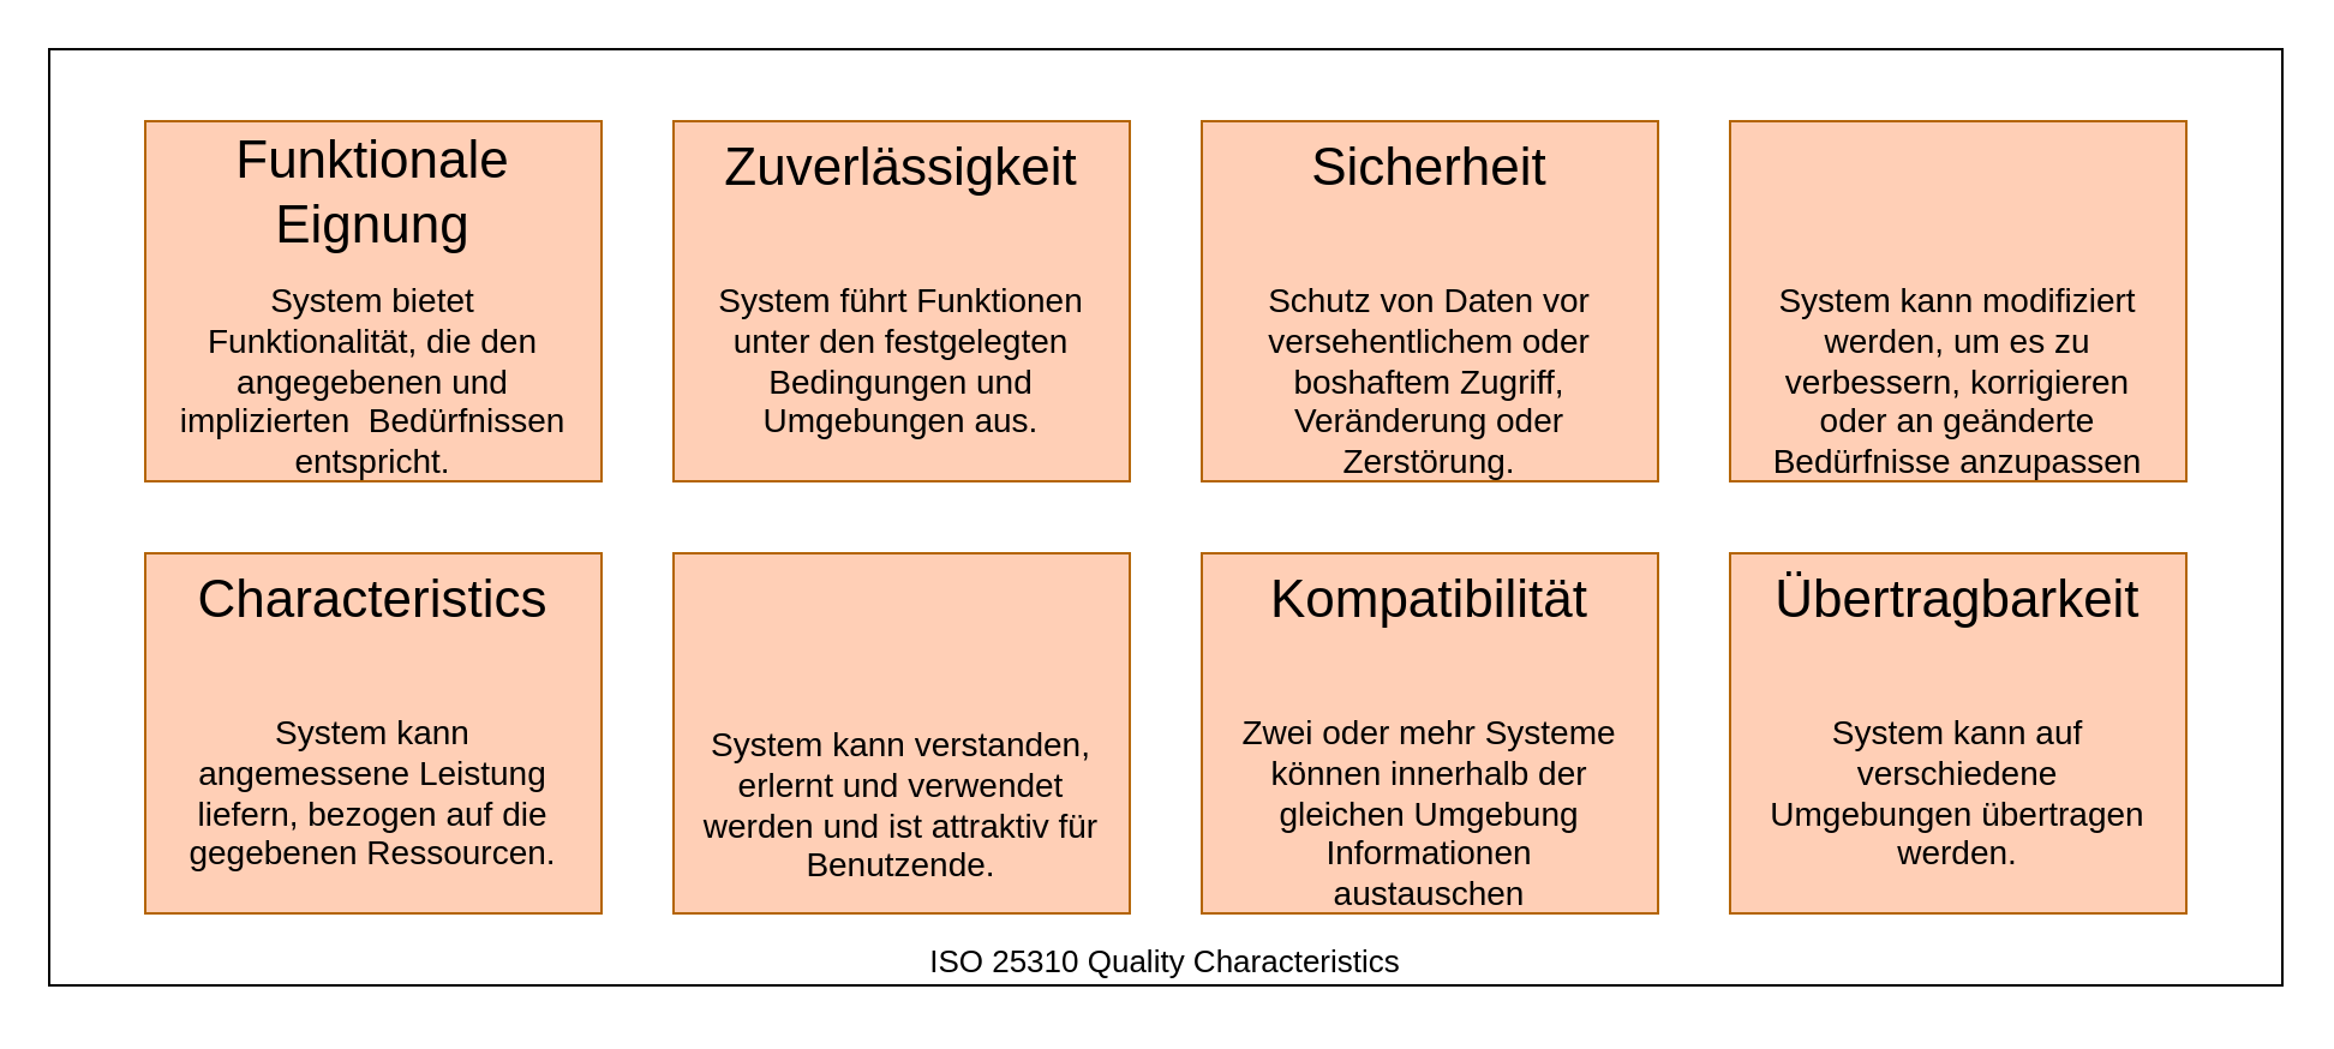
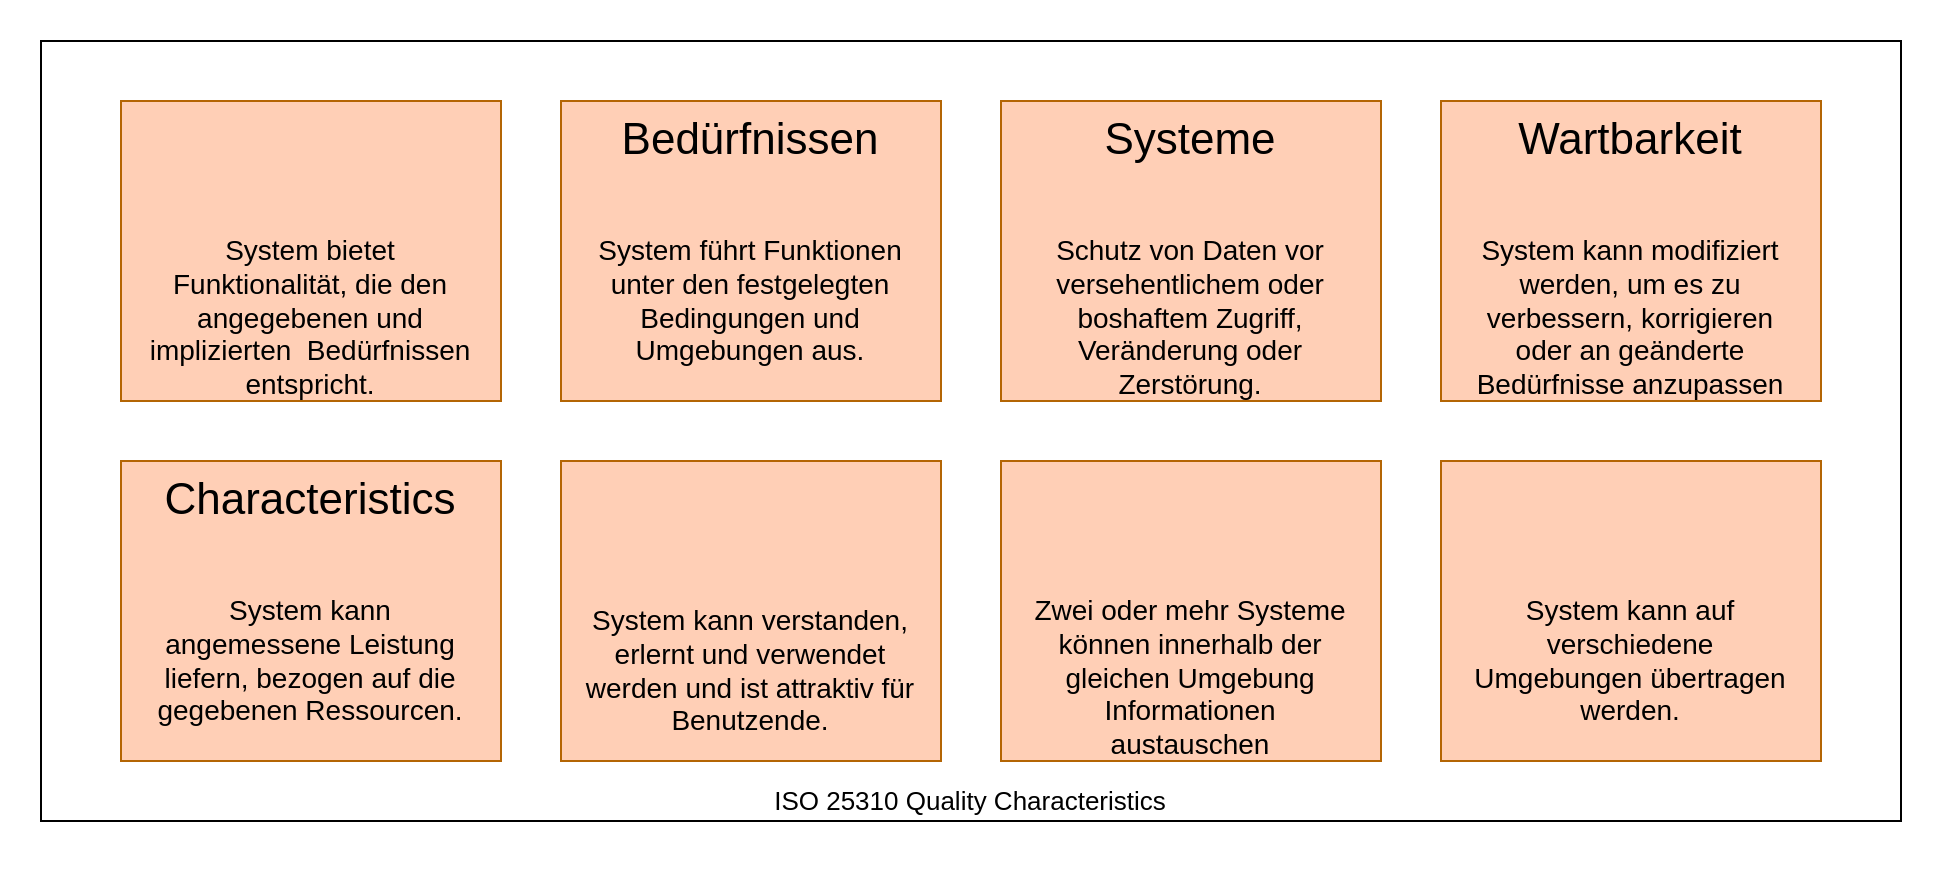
  <mxCell id="0" />
  <mxCell id="1" parent="0" />
  <mxCell id="2" value="" style="rounded=0;whiteSpace=wrap;html=1;" vertex="1" parent="1"><mxGeometry y="20" width="930" height="390" as="geometry" x="20" /></mxCell>
  <mxCell id="3" value="" style="rounded=0;whiteSpace=wrap;html=1;fontSize=14;fillColor=#FFCFB6;strokeColor=#b46504;" vertex="1" parent="1"><mxGeometry x="60" y="50" width="190" height="150" as="geometry" /></mxCell>
- <mxCell id="4" value="Funktionale Eignung" style="text;html=1;strokeColor=none;fillColor=none;align=center;verticalAlign=middle;whiteSpace=wrap;rounded=0;fontSize=22;" vertex="1" parent="1"><mxGeometry x="60" y="50" width="190" height="60" as="geometry" /></mxCell>
  <mxCell id="5" value="System bietet Funktionalität, die den angegebenen und implizierten&amp;nbsp; Bedürfnissen entspricht." style="text;html=1;strokeColor=none;fillColor=none;align=center;verticalAlign=top;whiteSpace=wrap;rounded=0;fontSize=14;" vertex="1" parent="1"><mxGeometry x="70" y="110" width="170" height="90" as="geometry" /></mxCell>
  <mxCell id="6" value="" style="rounded=0;whiteSpace=wrap;html=1;fontSize=14;fillColor=#FFCFB6;strokeColor=#b46504;" vertex="1" parent="1"><mxGeometry x="280" y="50" width="190" height="150" as="geometry" /></mxCell>
- <mxCell id="7" value="Zuverlässigkeit" style="text;html=1;strokeColor=none;fillColor=none;align=center;verticalAlign=top;whiteSpace=wrap;rounded=0;fontSize=22;" vertex="1" parent="1"><mxGeometry x="280" y="50" width="190" height="60" as="geometry" /></mxCell>
+ <mxCell id="7" value="Bedürfnissen" style="text;html=1;strokeColor=none;fillColor=none;align=center;verticalAlign=top;whiteSpace=wrap;rounded=0;fontSize=22;" vertex="1" parent="1"><mxGeometry x="280" y="50" width="190" height="60" as="geometry" /></mxCell>
  <mxCell id="8" value="System führt Funktionen unter den festgelegten Bedingungen und Umgebungen aus." style="text;html=1;strokeColor=none;fillColor=none;align=center;verticalAlign=top;whiteSpace=wrap;rounded=0;fontSize=14;" vertex="1" parent="1"><mxGeometry x="290" y="110" width="170" height="90" as="geometry" /></mxCell>
  <mxCell id="9" value="" style="rounded=0;whiteSpace=wrap;html=1;fontSize=14;fillColor=#FFCFB6;strokeColor=#b46504;" vertex="1" parent="1"><mxGeometry x="500" y="50" width="190" height="150" as="geometry" /></mxCell>
- <mxCell id="10" value="Sicherheit" style="text;html=1;strokeColor=none;fillColor=none;align=center;verticalAlign=top;whiteSpace=wrap;rounded=0;fontSize=22;" vertex="1" parent="1"><mxGeometry x="500" y="50" width="190" height="60" as="geometry" /></mxCell>
+ <mxCell id="10" value="Systeme" style="text;html=1;strokeColor=none;fillColor=none;align=center;verticalAlign=top;whiteSpace=wrap;rounded=0;fontSize=22;" vertex="1" parent="1"><mxGeometry x="500" y="50" width="190" height="60" as="geometry" /></mxCell>
  <mxCell id="11" value="Schutz von Daten vor versehentlichem oder boshaftem Zugriff, Veränderung oder Zerstörung." style="text;html=1;strokeColor=none;fillColor=none;align=center;verticalAlign=top;whiteSpace=wrap;rounded=0;fontSize=14;" vertex="1" parent="1"><mxGeometry x="510" y="110" width="170" height="90" as="geometry" /></mxCell>
  <mxCell id="12" value="" style="rounded=0;whiteSpace=wrap;html=1;fontSize=14;fillColor=#FFCFB6;strokeColor=#b46504;" vertex="1" parent="1"><mxGeometry x="720" y="50" width="190" height="150" as="geometry" /></mxCell>
+ <mxCell id="13" value="Wartbarkeit" style="text;html=1;strokeColor=none;fillColor=none;align=center;verticalAlign=top;whiteSpace=wrap;rounded=0;fontSize=22;" vertex="1" parent="1"><mxGeometry x="720" y="50" width="190" height="60" as="geometry" /></mxCell>
  <mxCell id="14" value="System kann modifiziert werden, um es zu verbessern, korrigieren oder an geänderte Bedürfnisse anzupassen" style="text;html=1;strokeColor=none;fillColor=none;align=center;verticalAlign=top;whiteSpace=wrap;rounded=0;fontSize=14;" vertex="1" parent="1"><mxGeometry x="730" y="110" width="170" height="90" as="geometry" /></mxCell>
  <mxCell id="15" value="" style="rounded=0;whiteSpace=wrap;html=1;fontSize=14;fillColor=#FFCFB6;strokeColor=#b46504;" vertex="1" parent="1"><mxGeometry x="60" y="230" width="190" height="150" as="geometry" /></mxCell>
  <mxCell id="16" value="Characteristics" style="text;html=1;strokeColor=none;fillColor=none;align=center;verticalAlign=top;whiteSpace=wrap;rounded=0;fontSize=22;" vertex="1" parent="1"><mxGeometry x="60" y="230" width="190" height="60" as="geometry" /></mxCell>
  <mxCell id="17" value="System kann angemessene Leistung liefern, bezogen auf die gegebenen Ressourcen." style="text;html=1;strokeColor=none;fillColor=none;align=center;verticalAlign=top;whiteSpace=wrap;rounded=0;fontSize=14;" vertex="1" parent="1"><mxGeometry x="70" y="290" width="170" height="90" as="geometry" /></mxCell>
  <mxCell id="18" value="" style="rounded=0;whiteSpace=wrap;html=1;fontSize=14;fillColor=#FFCFB6;strokeColor=#b46504;" vertex="1" parent="1"><mxGeometry x="280" y="230" width="190" height="150" as="geometry" /></mxCell>
  <mxCell id="19" value="System kann verstanden, erlernt und verwendet werden und ist attraktiv für Benutzende." style="text;html=1;strokeColor=none;fillColor=none;align=center;verticalAlign=top;whiteSpace=wrap;rounded=0;fontSize=14;" vertex="1" parent="1"><mxGeometry x="290" y="295" width="170" height="90" as="geometry" /></mxCell>
  <mxCell id="20" value="" style="rounded=0;whiteSpace=wrap;html=1;fontSize=14;fillColor=#FFCFB6;strokeColor=#b46504;" vertex="1" parent="1"><mxGeometry x="500" y="230" width="190" height="150" as="geometry" /></mxCell>
- <mxCell id="21" value="Kompatibilität" style="text;html=1;strokeColor=none;fillColor=none;align=center;verticalAlign=top;whiteSpace=wrap;rounded=0;fontSize=22;" vertex="1" parent="1"><mxGeometry x="500" y="230" width="190" height="60" as="geometry" /></mxCell>
  <mxCell id="22" value="Zwei oder mehr Systeme können innerhalb der gleichen Umgebung Informationen austauschen" style="text;html=1;strokeColor=none;fillColor=none;align=center;verticalAlign=top;whiteSpace=wrap;rounded=0;fontSize=14;" vertex="1" parent="1"><mxGeometry x="510" y="290" width="170" height="90" as="geometry" /></mxCell>
  <mxCell id="23" value="" style="rounded=0;whiteSpace=wrap;html=1;fontSize=14;fillColor=#FFCFB6;strokeColor=#b46504;" vertex="1" parent="1"><mxGeometry x="720" y="230" width="190" height="150" as="geometry" /></mxCell>
- <mxCell id="24" value="Übertragbarkeit" style="text;html=1;strokeColor=none;fillColor=none;align=center;verticalAlign=top;whiteSpace=wrap;rounded=0;fontSize=22;" vertex="1" parent="1"><mxGeometry x="720" y="230" width="190" height="60" as="geometry" /></mxCell>
  <mxCell id="25" value="System kann auf verschiedene Umgebungen übertragen werden." style="text;html=1;strokeColor=none;fillColor=none;align=center;verticalAlign=top;whiteSpace=wrap;rounded=0;fontSize=14;" vertex="1" parent="1"><mxGeometry x="730" y="290" width="170" height="90" as="geometry" /></mxCell>
  <mxCell id="26" value="ISO 25310 Quality Characteristics" style="text;html=1;strokeColor=none;fillColor=none;align=center;verticalAlign=middle;whiteSpace=wrap;rounded=0;fontSize=13;" vertex="1" parent="1"><mxGeometry y="385" width="930" height="30" as="geometry" x="20" /></mxCell>
